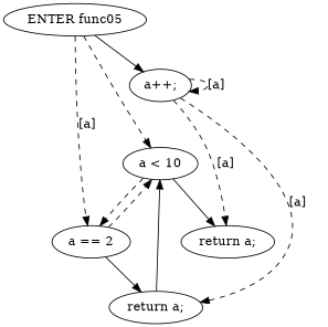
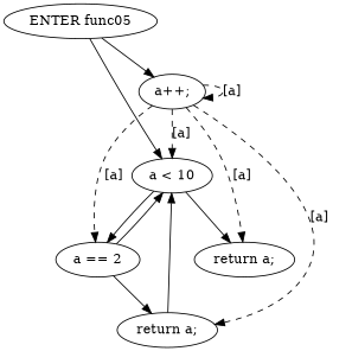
  digraph {
    n1 [label="ENTER func05"]
    n2 [label="a < 10"]
    n3 [label="a++;"]
    n4 [label="a == 2"]
    n5 [label="return a;"]
    n6 [label="return a;"]
-   n1 -> n2 [style=dashed]
+   n1 -> n2
    n1 -> n3
-   n2 -> n4 [style=dashed]
+   n2 -> n4
    n2 -> n5
+   n3 -> n2 [label="[a]" style=dashed]
    n3 -> n3 [label="[a]" style=dashed]
-   n1 -> n4 [label="[a]" style=dashed]
+   n3 -> n4 [label="[a]" style=dashed]
    n3 -> n5 [label="[a]" style=dashed]
    n3 -> n6 [label="[a]" style=dashed]
-   n4 -> n2 [style=dashed]
+   n4 -> n2
    n4 -> n6
    n6 -> n2
  }
